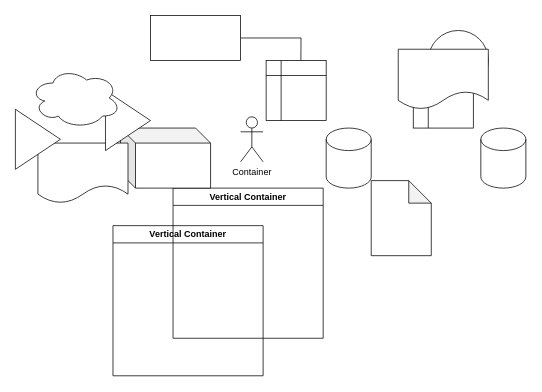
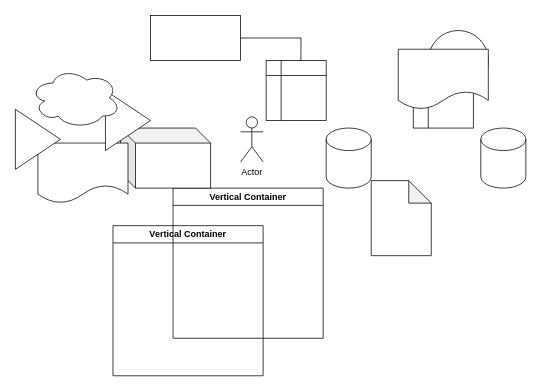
  <mxCell id="0" />
  <mxCell id="1" parent="0" />
  <mxCell id="2" style="edgeStyle=orthogonalEdgeStyle;rounded=0;orthogonalLoop=1;jettySize=auto;html=1;" parent="1" source="3" edge="1"><mxGeometry relative="1" as="geometry"><mxPoint x="400" y="130" as="targetPoint" /></mxGeometry></mxCell>
  <mxCell id="3" value="" style="rounded=0;whiteSpace=wrap;html=1;" parent="1" vertex="1"><mxGeometry x="200" y="20" width="120" height="60" as="geometry" /></mxCell>
  <mxCell id="4" value="" style="ellipse;whiteSpace=wrap;html=1;aspect=fixed;" parent="1" vertex="1"><mxGeometry x="570" y="40" width="80" height="80" as="geometry" /></mxCell>
  <mxCell id="5" value="" style="shape=cylinder3;whiteSpace=wrap;html=1;boundedLbl=1;backgroundOutline=1;size=15;" parent="1" vertex="1"><mxGeometry x="640" y="170" width="60" height="80" as="geometry" /></mxCell>
  <mxCell id="6" value="Vertical Container" style="swimlane;whiteSpace=wrap;html=1;" vertex="1" parent="1"><mxGeometry x="150" y="300" width="200" height="200" as="geometry" /></mxCell>
  <mxCell id="7" value="Vertical Container" style="swimlane;whiteSpace=wrap;html=1;" vertex="1" parent="1"><mxGeometry x="230" y="250" width="200" height="200" as="geometry" /></mxCell>
  <mxCell id="8" value="" style="shape=note;whiteSpace=wrap;html=1;backgroundOutline=1;darkOpacity=0.05;" vertex="1" parent="1"><mxGeometry x="494" y="240" width="80" height="100" as="geometry" /></mxCell>
- <mxCell id="9" value="Container" style="shape=umlActor;verticalLabelPosition=bottom;verticalAlign=top;html=1;outlineConnect=0;" vertex="1" parent="1"><mxGeometry x="320" y="155" width="30" height="60" as="geometry" /></mxCell>
+ <mxCell id="9" value="Actor" style="shape=umlActor;verticalLabelPosition=bottom;verticalAlign=top;html=1;outlineConnect=0;" vertex="1" parent="1"><mxGeometry x="320" y="155" width="30" height="60" as="geometry" /></mxCell>
  <mxCell id="10" value="" style="shape=cube;whiteSpace=wrap;html=1;boundedLbl=1;backgroundOutline=1;darkOpacity=0.05;darkOpacity2=0.1;" vertex="1" parent="1"><mxGeometry x="160" y="170" width="120" height="80" as="geometry" /></mxCell>
  <mxCell id="11" value="" style="shape=document;whiteSpace=wrap;html=1;boundedLbl=1;" vertex="1" parent="1"><mxGeometry x="50" y="190" width="120" height="80" as="geometry" /></mxCell>
  <mxCell id="12" value="" style="shape=cylinder3;whiteSpace=wrap;html=1;boundedLbl=1;backgroundOutline=1;size=15;" vertex="1" parent="1"><mxGeometry x="434" y="170" width="60" height="80" as="geometry" /></mxCell>
  <mxCell id="13" value="" style="shape=internalStorage;whiteSpace=wrap;html=1;backgroundOutline=1;" vertex="1" parent="1"><mxGeometry x="550" y="90" width="80" height="80" as="geometry" /></mxCell>
  <mxCell id="14" value="" style="triangle;whiteSpace=wrap;html=1;" vertex="1" parent="1"><mxGeometry x="20" y="145" width="60" height="80" as="geometry" /></mxCell>
  <mxCell id="15" value="" style="shape=document;whiteSpace=wrap;html=1;boundedLbl=1;" vertex="1" parent="1"><mxGeometry x="530" y="65" width="120" height="80" as="geometry" /></mxCell>
  <mxCell id="16" value="" style="triangle;whiteSpace=wrap;html=1;" vertex="1" parent="1"><mxGeometry x="140" y="120" width="60" height="80" as="geometry" /></mxCell>
  <mxCell id="17" value="" style="shape=internalStorage;whiteSpace=wrap;html=1;backgroundOutline=1;" vertex="1" parent="1"><mxGeometry x="354" y="80" width="80" height="80" as="geometry" /></mxCell>
  <mxCell id="18" value="" style="ellipse;shape=cloud;whiteSpace=wrap;html=1;" vertex="1" parent="1"><mxGeometry x="40" y="90" width="120" height="80" as="geometry" /></mxCell>
